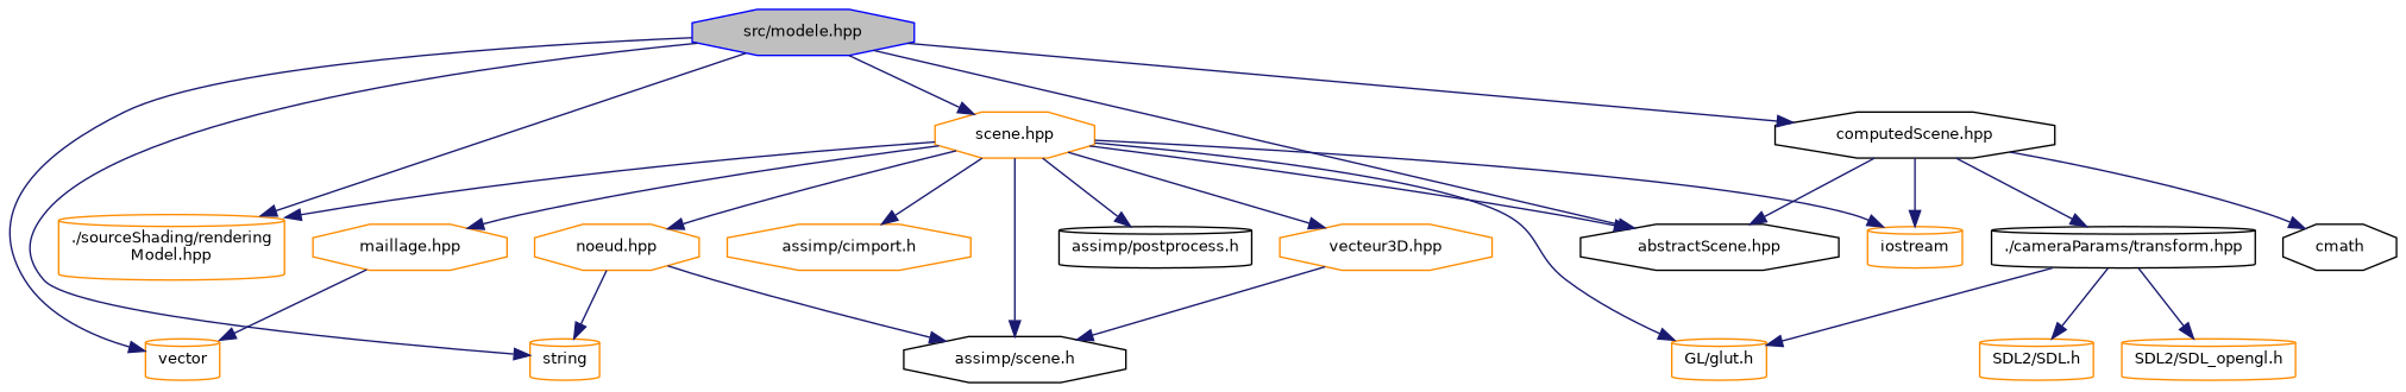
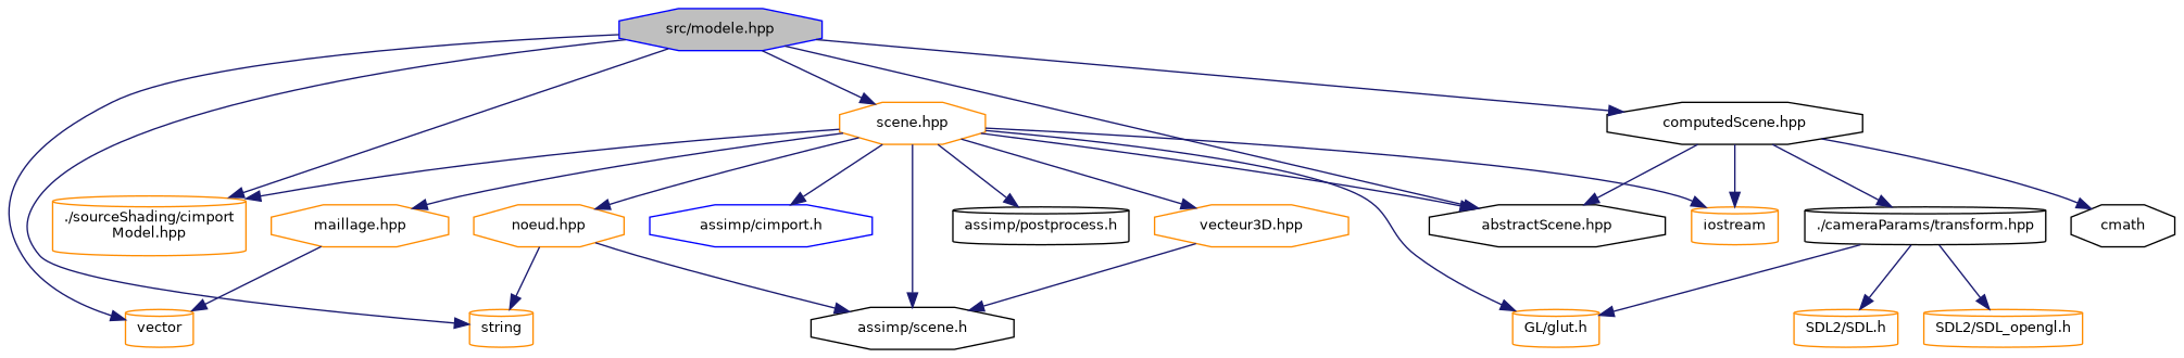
  digraph {
    node [color=darkorange fillcolor=white fontname=Helvetica fontsize=10 shape=octagon style=filled]
    edge [color=midnightblue fontname=Helvetica fontsize=10 labelfontname=Helvetica labelfontsize=10 style=solid]
    n1 [color=blue fillcolor=grey75 fontcolor=black height=0.2 label="src/modele.hpp" width=0.4]
    n2 [height=0.2 label=string shape=cylinder width=0.4]
    n3 [height=0.2 label=vector shape=cylinder width=0.4]
    n4 [height=0.2 label="scene.hpp" width=0.4]
    n5 [color=black height=0.2 label="abstractScene.hpp" width=0.4]
    n6 [color=black height=0.2 label="computedScene.hpp" width=0.4]
-   n7 [height=0.2 label="./sourceShading/rendering\lModel.hpp" shape=cylinder width=0.4]
+   n7 [height=0.2 label="./sourceShading/cimport\lModel.hpp" shape=cylinder width=0.4]
    n8 [height=0.2 label=iostream shape=cylinder width=0.4]
-   n9 [height=0.2 label="assimp/cimport.h" width=0.4]
+   n9 [color=blue height=0.2 label="assimp/cimport.h" width=0.4]
    n10 [color=black height=0.2 label="assimp/scene.h" width=0.4]
    n11 [color=black height=0.2 label="assimp/postprocess.h" shape=cylinder width=0.4]
    n12 [height=0.2 label="GL/glut.h" shape=cylinder width=0.4]
    n13 [height=0.2 label="vecteur3D.hpp" width=0.4]
    n14 [height=0.2 label="noeud.hpp" width=0.4]
    n15 [height=0.2 label="maillage.hpp" width=0.4]
    n16 [color=black height=0.2 label="./cameraParams/transform.hpp" shape=cylinder width=0.4]
    n17 [color=black height=0.2 label=cmath width=0.4]
    n18 [height=0.2 label="SDL2/SDL.h" shape=cylinder width=0.4]
    n19 [height=0.2 label="SDL2/SDL_opengl.h" shape=cylinder width=0.4]
    n1 -> n2
    n1 -> n3
    n1 -> n4
    n1 -> n5
    n1 -> n6
    n1 -> n7
    n4 -> n5
    n4 -> n7
    n4 -> n8
    n4 -> n9
    n4 -> n10
    n4 -> n11
    n4 -> n12
    n4 -> n13
    n4 -> n14
    n4 -> n15
    n6 -> n5
    n6 -> n8
    n6 -> n16
    n6 -> n17
    n13 -> n10
    n14 -> n2
    n14 -> n10
    n15 -> n3
    n16 -> n12
    n16 -> n18
    n16 -> n19
  }
